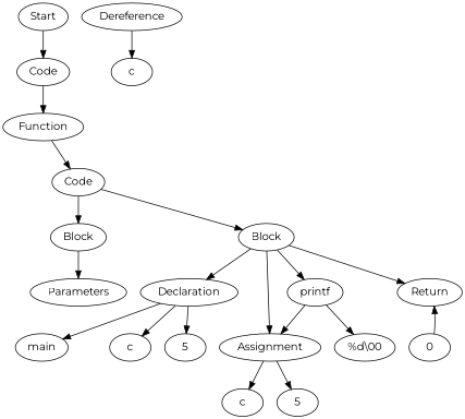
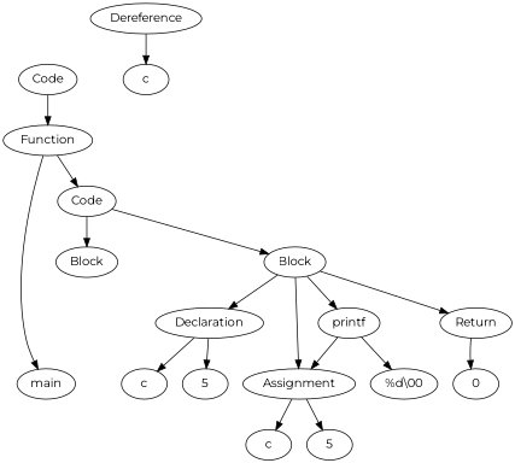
  digraph {
    fontname=Montserrat
    node [fontname=Montserrat]
    edge [fontname=Montserrat]
-   n1 [label=Start]
    n2 [label=Code]
    n3 [label=Function]
    n4 [label=main]
    n5 [label=Code]
    n6 [label=Block]
    n7 [label=Block]
-   n8 [label=Parameters]
    n9 [label=Declaration]
    n10 [label=Assignment]
    n11 [label=printf]
    n12 [label=Return]
    n13 [label=c]
    n14 [label=5]
    n15 [label=c]
    n16 [label=5]
    n17 [label="%d\\00"]
    n18 [label=0]
    n19 [label=Dereference]
    n20 [label=c]
-   n1 -> n2
    n2 -> n3
-   n9 -> n4
+   n3 -> n4
    n3 -> n5
    n5 -> n6
    n5 -> n7
-   n6 -> n8
    n7 -> n9
    n7 -> n10
    n7 -> n11
    n7 -> n12
    n9 -> n13
    n9 -> n14
    n10 -> n15
    n10 -> n16
    n11 -> n10
    n11 -> n17
-   n18 -> n12
+   n12 -> n18
    n19 -> n20
  }
